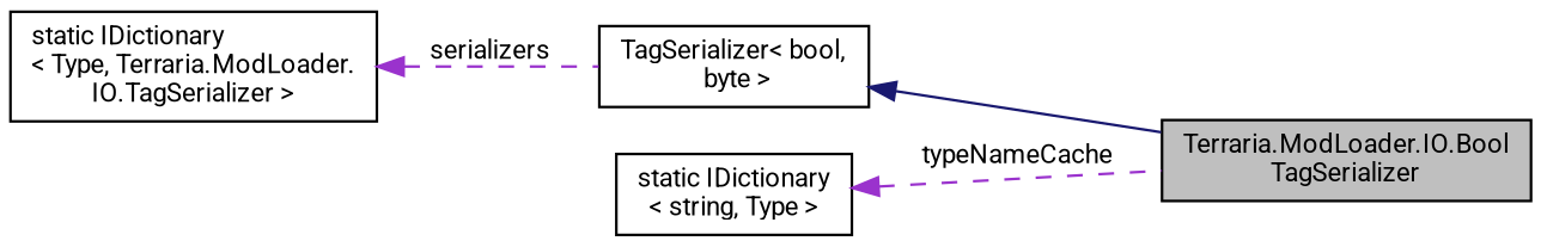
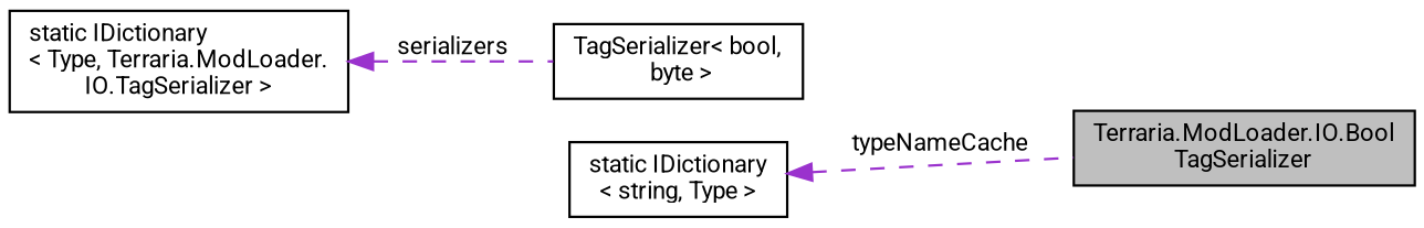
  digraph {
    fontname=Roboto
    rankdir=LR
    node [color=black fillcolor=white fontname=Roboto fontsize=10 shape=record style=filled]
    edge [color=darkorchid3 dir=back fontname=Roboto fontsize=10 labelfontname=Helvetica labelfontsize=10 style=dashed]
    n1 [fillcolor=grey75 fontcolor=black height=0.2 label="Terraria.ModLoader.IO.Bool\lTagSerializer" width=0.4]
    n2 [height=0.2 label="TagSerializer\< bool,\l byte \>" width=0.4]
    n3 [height=0.2 label="static IDictionary\l\< Type, Terraria.ModLoader.\lIO.TagSerializer \>" width=0.4]
    n4 [height=0.2 label="static IDictionary\l\< string, Type \>" width=0.4]
-   n2 -> n1 [color=midnightblue style=solid]
    n3 -> n2 [label=" serializers"]
    n4 -> n1 [label=" typeNameCache"]
  }
